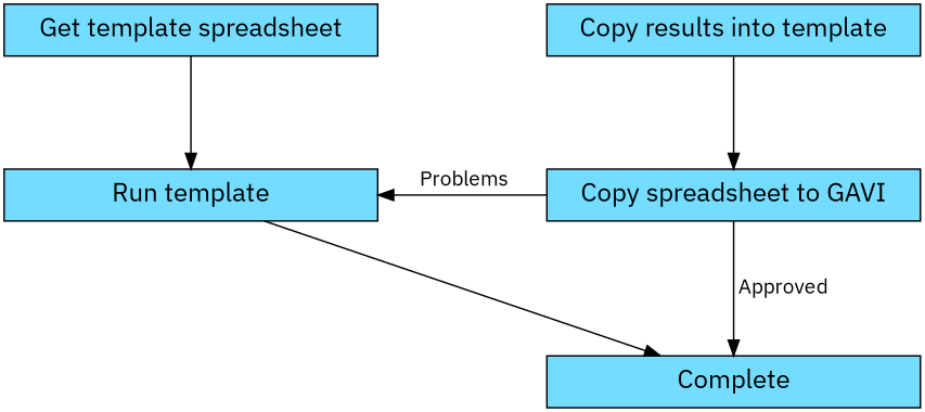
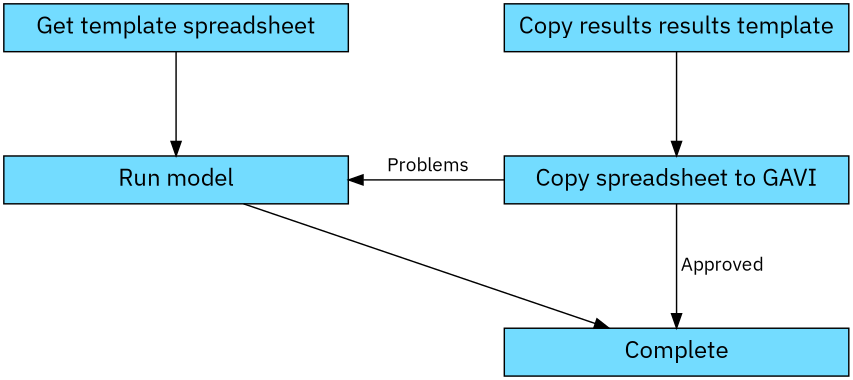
  digraph {
    fontname="IBM Plex Sans"
    nodesep=1
    ranksep=1.5
    node [fillcolor="#73DCFF" fontname="IBM Plex Sans" fontsize=25 penwidth=1.5 shape=box style=filled]
    edge [arrowsize=1.5 fontname="IBM Plex Sans" fontsize=20 penwidth=1.5]
    n1 [height=0.7 label="Get template spreadsheet" width=5]
-   n2 [height=0.7 label="Run template" width=5]
+   n2 [height=0.7 label="Run model" width=5]
    n3 [height=0.7 label=Complete width=5]
-   n4 [height=0.7 label="Copy results into template" width=5]
+   n4 [height=0.7 label="Copy results results template" width=5]
    n5 [height=0.7 label="Copy spreadsheet to GAVI" width=5]
    n1 -> n2
    n2 -> n3 [constraint=false]
    n4 -> n5
    n5 -> n2 [constraint=false label=" Problems" weight=0.1]
    n5 -> n3 [label=" Approved"]
  }
